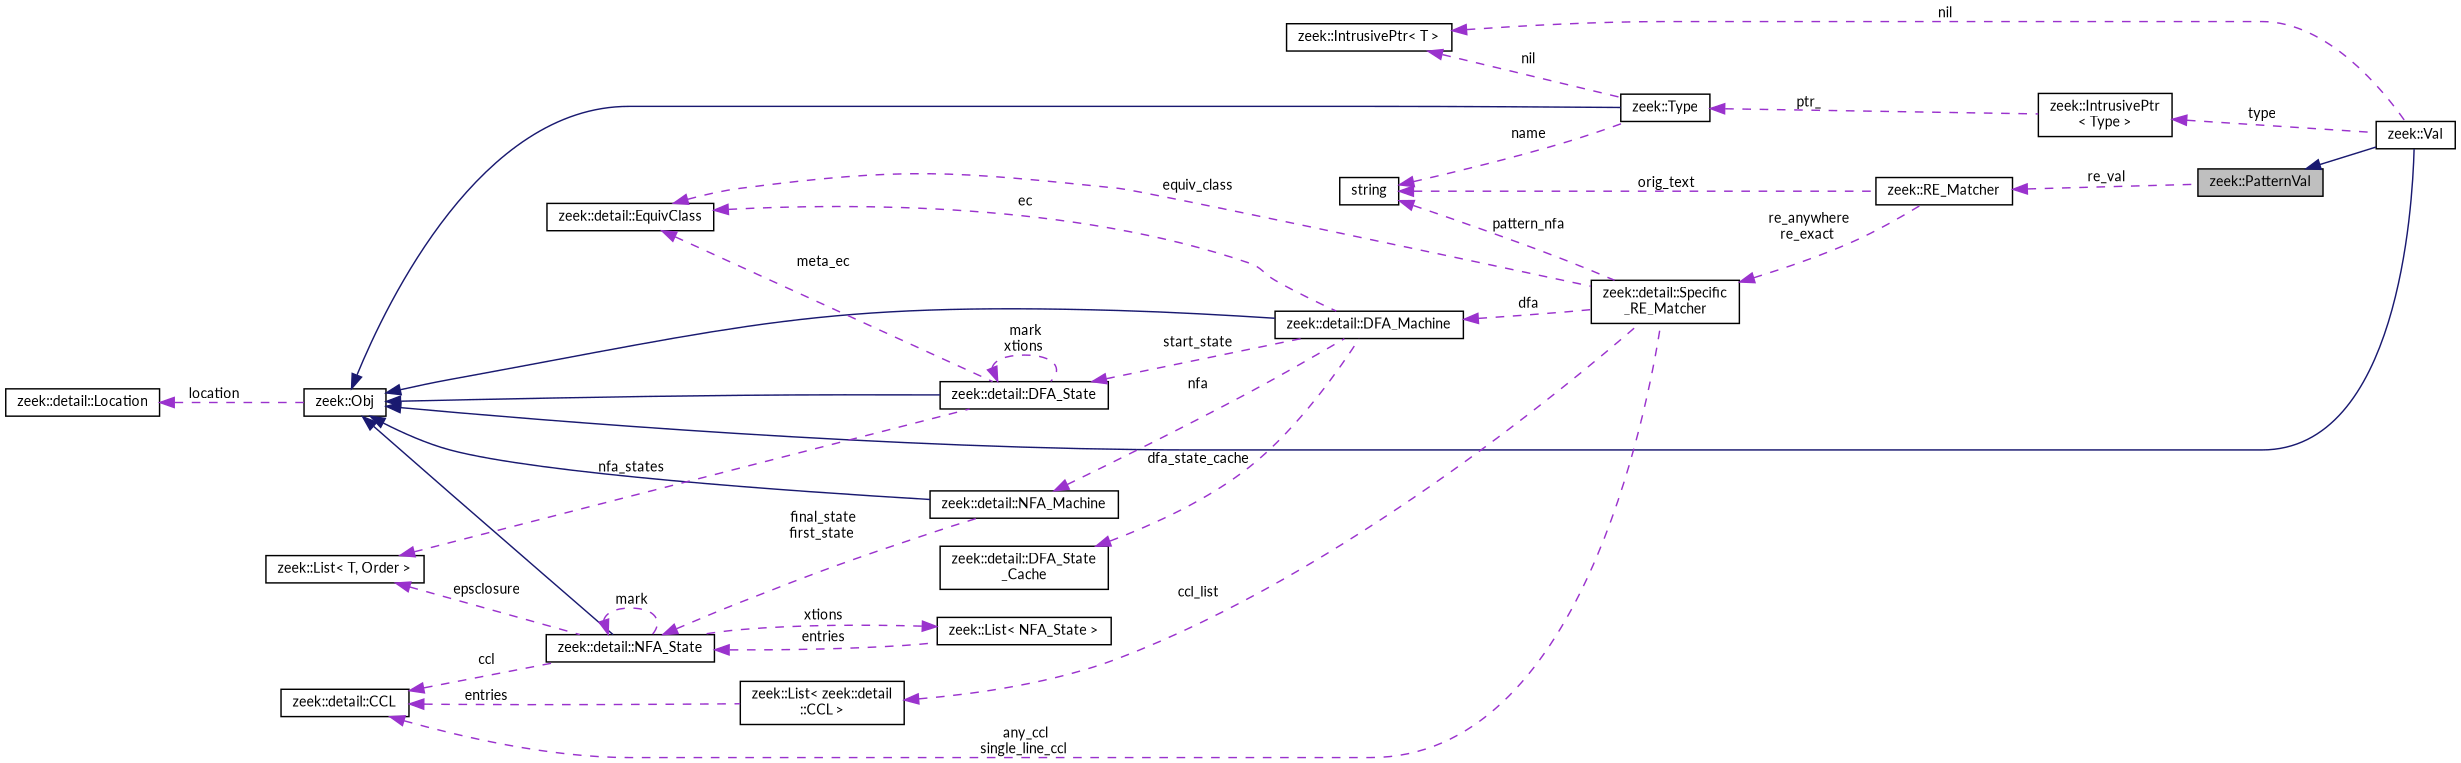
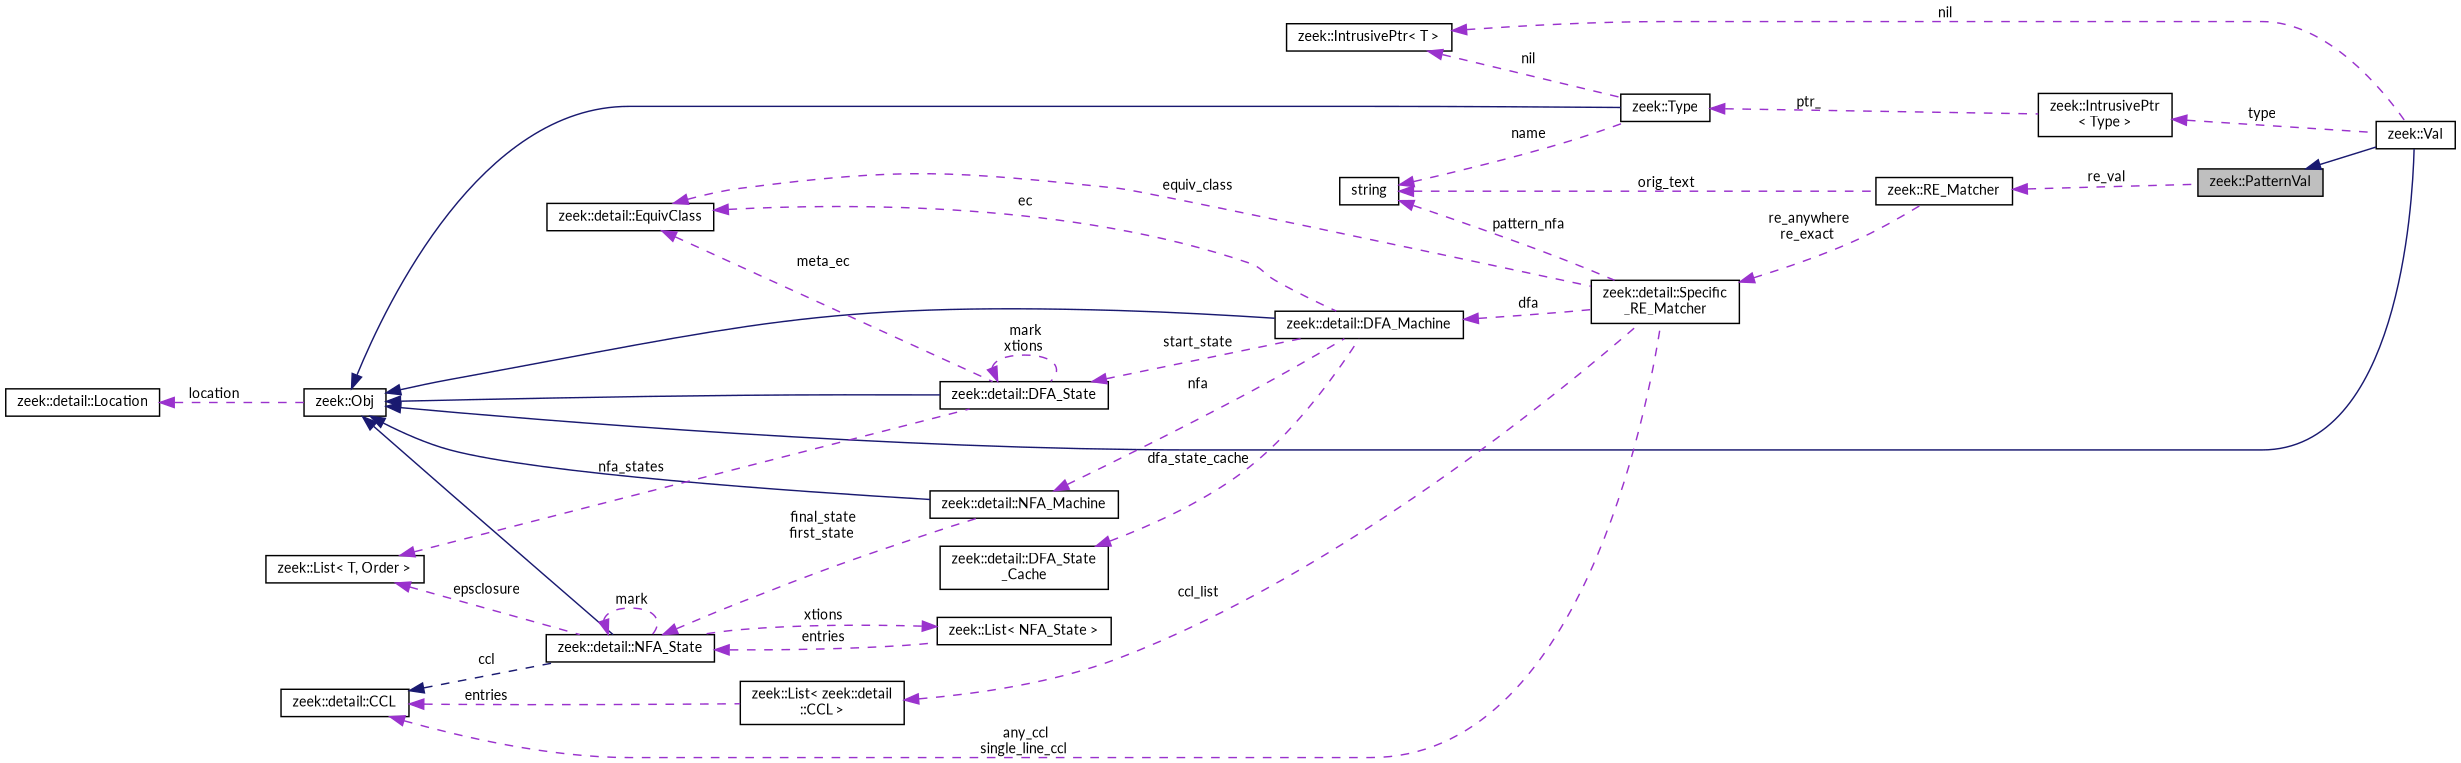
  digraph {
    fontname=Lato
    rankdir=LR
    node [color=black fillcolor=white fontname=Lato fontsize=10 shape=record style=filled]
    edge [color=darkorchid3 dir=back fontname=Lato fontsize=10 labelfontname=Helvetica labelfontsize=10 style=dashed]
    n1 [fillcolor=grey75 fontcolor=black height=0.2 label="zeek::PatternVal" width=0.4]
    n2 [height=0.2 label="zeek::Val" width=0.4]
    n3 [height=0.2 label="zeek::Obj" width=0.4]
    n4 [height=0.2 label="zeek::Type" width=0.4]
    n5 [height=0.2 label="zeek::detail::DFA_Machine" width=0.4]
    n6 [height=0.2 label="zeek::detail::DFA_State" width=0.4]
    n7 [height=0.2 label="zeek::detail::NFA_Machine" width=0.4]
    n8 [height=0.2 label="zeek::detail::NFA_State" width=0.4]
    n9 [height=0.2 label="zeek::IntrusivePtr\l\< Type \>" width=0.4]
    n10 [height=0.2 label="zeek::detail::Specific\l_RE_Matcher" width=0.4]
    n11 [height=0.2 label="zeek::List\< NFA_State \>" width=0.4]
    n12 [height=0.2 label="zeek::detail::Location" width=0.4]
    n13 [height=0.2 label="zeek::IntrusivePtr\< T \>" width=0.4]
    n14 [height=0.2 label=string width=0.4]
    n15 [height=0.2 label="zeek::RE_Matcher" width=0.4]
    n16 [height=0.2 label="zeek::List\< zeek::detail\l::CCL \>" width=0.4]
    n17 [height=0.2 label="zeek::detail::CCL" width=0.4]
    n18 [height=0.2 label="zeek::detail::EquivClass" width=0.4]
    n19 [height=0.2 label="zeek::List\< T, Order \>" width=0.4]
    n20 [height=0.2 label="zeek::detail::DFA_State\l_Cache" width=0.4]
    n1 -> n2 [color=midnightblue style=solid]
    n3 -> n2 [color=midnightblue style=solid]
    n3 -> n4 [color=midnightblue style=solid]
    n3 -> n5 [color=midnightblue style=solid]
    n3 -> n6 [color=midnightblue style=solid]
    n3 -> n7 [color=midnightblue style=solid]
    n3 -> n8 [color=midnightblue style=solid]
    n4 -> n9 [label=" ptr_"]
    n5 -> n10 [label=" dfa"]
    n6 -> n5 [label=" start_state"]
    n6 -> n6 [label=" mark\nxtions"]
    n7 -> n5 [label=" nfa"]
    n8 -> n7 [label=" final_state\nfirst_state"]
    n8 -> n8 [label=" mark"]
    n8 -> n11 [label=" entries"]
    n9 -> n2 [label=" type"]
    n10 -> n15 [label=" re_anywhere\nre_exact"]
    n11 -> n8 [label=" xtions"]
    n12 -> n3 [label=" location"]
    n13 -> n2 [label=" nil"]
    n13 -> n4 [label=" nil"]
    n14 -> n4 [label=" name"]
    n14 -> n10 [label=" pattern_nfa"]
    n14 -> n15 [label=" orig_text"]
    n15 -> n1 [label=" re_val"]
    n16 -> n10 [label=" ccl_list"]
-   n17 -> n8 [label=" ccl"]
+   n17 -> n8 [color=midnightblue label=" ccl"]
    n17 -> n10 [label=" any_ccl\nsingle_line_ccl"]
    n17 -> n16 [label=" entries"]
    n18 -> n5 [label=" ec"]
    n18 -> n6 [label=" meta_ec"]
    n18 -> n10 [label=" equiv_class"]
    n19 -> n6 [label=" nfa_states"]
    n19 -> n8 [label=" epsclosure"]
    n20 -> n5 [label=" dfa_state_cache"]
  }
